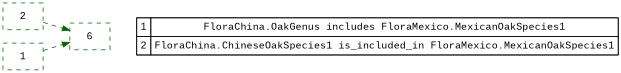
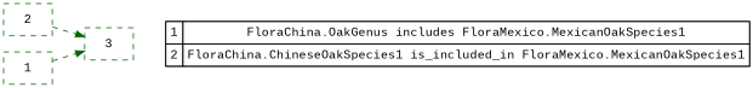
  digraph {
    fontname="Liberation Mono"
    rankdir=LR
    node [fontname="Liberation Mono" shape=box color="#006400" style=dashed]
    edge [color="#006400" fontname="Liberation Mono" style=dashed]
    n1 [fillcolor=white label=<   <TABLE BORDER="0" CELLBORDER="1" CELLSPACING="0" CELLPADDING="4">  <TR>   <TD>1</TD>   <TD>FloraChina.OakGenus includes FloraMexico.MexicanOakSpecies1</TD>   </TR>  <TR>   <TD>2</TD>   <TD>FloraChina.ChineseOakSpecies1 is_included_in FloraMexico.MexicanOakSpecies1</TD>   </TR>  </TABLE>   > margin=0 color="" style=""]
    n2 [label=2]
-   3 [label=6]
+   3
    n4 [label=1]
    subgraph sub_1 {
      rank=sink
      n1
    }
    n2 -> 3
    n4 -> 3
  }
